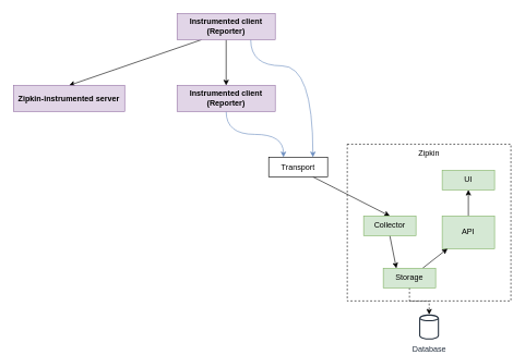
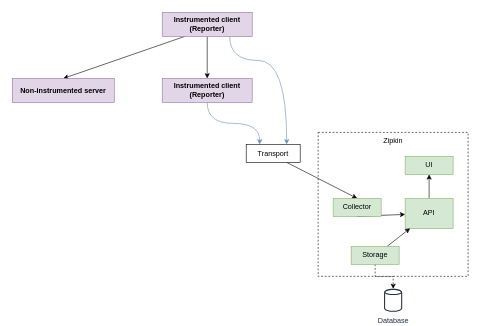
  <mxCell id="0" />
  <mxCell id="1" parent="0" />
  <mxCell id="2" style="rounded=0;orthogonalLoop=1;jettySize=auto;html=1;exitX=0.25;exitY=1;exitDx=0;exitDy=0;entryX=0.5;entryY=0;entryDx=0;entryDy=0;" edge="1" parent="1" source="5" target="8"><mxGeometry relative="1" as="geometry" /></mxCell>
  <mxCell id="3" style="edgeStyle=orthogonalEdgeStyle;rounded=0;orthogonalLoop=1;jettySize=auto;html=1;exitX=0.5;exitY=1;exitDx=0;exitDy=0;entryX=0.5;entryY=0;entryDx=0;entryDy=0;" edge="1" parent="1" source="5" target="7"><mxGeometry relative="1" as="geometry" /></mxCell>
  <mxCell id="4" style="edgeStyle=orthogonalEdgeStyle;rounded=0;orthogonalLoop=1;jettySize=auto;html=1;exitX=0.75;exitY=1;exitDx=0;exitDy=0;entryX=0.75;entryY=0;entryDx=0;entryDy=0;curved=1;fillColor=#dae8fc;strokeColor=#6c8ebf;" edge="1" parent="1" source="5" target="10"><mxGeometry relative="1" as="geometry"><Array as="points"><mxPoint x="383" y="100" /><mxPoint x="478" y="100" /></Array></mxGeometry></mxCell>
  <mxCell id="5" value="Instrumented client&lt;div&gt;(Reporter)&lt;/div&gt;" style="rounded=0;whiteSpace=wrap;html=1;fontStyle=1;fillColor=#e1d5e7;strokeColor=#9673a6;" vertex="1" parent="1"><mxGeometry x="270" y="20" width="150" height="40" as="geometry" /></mxCell>
  <mxCell id="6" style="edgeStyle=orthogonalEdgeStyle;rounded=0;orthogonalLoop=1;jettySize=auto;html=1;exitX=0.5;exitY=1;exitDx=0;exitDy=0;entryX=0.25;entryY=0;entryDx=0;entryDy=0;curved=1;fillColor=#dae8fc;strokeColor=#6c8ebf;" edge="1" parent="1" source="7" target="10"><mxGeometry relative="1" as="geometry" /></mxCell>
  <mxCell id="7" value="Instrumented client&lt;div&gt;(Reporter)&lt;/div&gt;" style="rounded=0;whiteSpace=wrap;html=1;fontStyle=1;fillColor=#e1d5e7;strokeColor=#9673a6;" vertex="1" parent="1"><mxGeometry x="270" y="130" width="150" height="40" as="geometry" /></mxCell>
- <mxCell id="8" value="Zipkin-instrumented server" style="rounded=0;whiteSpace=wrap;html=1;fontStyle=1;fillColor=#e1d5e7;strokeColor=#9673a6;" vertex="1" parent="1"><mxGeometry x="20" y="130" width="170" height="40" as="geometry" /></mxCell>
+ <mxCell id="8" value="Non-instrumented server" style="rounded=0;whiteSpace=wrap;html=1;fontStyle=1;fillColor=#e1d5e7;strokeColor=#9673a6;" vertex="1" parent="1"><mxGeometry x="20" y="130" width="170" height="40" as="geometry" /></mxCell>
  <mxCell id="9" style="rounded=0;orthogonalLoop=1;jettySize=auto;html=1;exitX=0.75;exitY=1;exitDx=0;exitDy=0;entryX=0.5;entryY=0;entryDx=0;entryDy=0;" edge="1" parent="1" source="10" target="13"><mxGeometry relative="1" as="geometry" /></mxCell>
  <mxCell id="10" value="Transport" style="rounded=0;whiteSpace=wrap;html=1;" vertex="1" parent="1"><mxGeometry x="410" y="240" width="90" height="30" as="geometry" /></mxCell>
  <mxCell id="11" value="Zipkin" style="rounded=0;whiteSpace=wrap;html=1;verticalAlign=top;fillColor=none;dashed=1;" vertex="1" parent="1"><mxGeometry x="530" y="220" width="250" height="240" as="geometry" /></mxCell>
- <mxCell id="12" style="rounded=0;orthogonalLoop=1;jettySize=auto;html=1;exitX=0.5;exitY=1;exitDx=0;exitDy=0;entryX=0.25;entryY=0;entryDx=0;entryDy=0;" edge="1" parent="1" source="13" target="19"><mxGeometry relative="1" as="geometry" /></mxCell>
+ <mxCell id="12" style="rounded=0;orthogonalLoop=1;jettySize=auto;html=1;exitX=0.5;exitY=1;exitDx=0;exitDy=0;" edge="1" parent="1" source="13" target="15"><mxGeometry relative="1" as="geometry" /></mxCell>
  <mxCell id="13" value="Collector" style="rounded=0;whiteSpace=wrap;html=1;fillColor=#d5e8d4;strokeColor=#82b366;" vertex="1" parent="1"><mxGeometry x="555" y="330" width="80" height="30" as="geometry" /></mxCell>
  <mxCell id="14" style="rounded=0;orthogonalLoop=1;jettySize=auto;html=1;exitX=0.5;exitY=0;exitDx=0;exitDy=0;entryX=0.5;entryY=1;entryDx=0;entryDy=0;" edge="1" parent="1" source="15" target="16"><mxGeometry relative="1" as="geometry" /></mxCell>
  <mxCell id="15" value="API" style="rounded=0;whiteSpace=wrap;html=1;fillColor=#d5e8d4;strokeColor=#82b366;" vertex="1" parent="1"><mxGeometry x="675" y="330" width="80" height="50" as="geometry" /></mxCell>
  <mxCell id="16" value="UI" style="rounded=0;whiteSpace=wrap;html=1;fillColor=#d5e8d4;strokeColor=#82b366;" vertex="1" parent="1"><mxGeometry x="675" y="260" width="80" height="30" as="geometry" /></mxCell>
  <mxCell id="17" style="edgeStyle=orthogonalEdgeStyle;rounded=0;orthogonalLoop=1;jettySize=auto;html=1;dashed=1;" edge="1" parent="1" source="19" target="20"><mxGeometry relative="1" as="geometry" /></mxCell>
  <mxCell id="18" style="rounded=0;orthogonalLoop=1;jettySize=auto;html=1;exitX=0.75;exitY=0;exitDx=0;exitDy=0;" edge="1" parent="1" source="19" target="15"><mxGeometry relative="1" as="geometry" /></mxCell>
  <mxCell id="19" value="Storage" style="rounded=0;whiteSpace=wrap;html=1;fillColor=#d5e8d4;strokeColor=#82b366;" vertex="1" parent="1"><mxGeometry x="585" y="410" width="80" height="30" as="geometry" /></mxCell>
  <mxCell id="20" value="Database" style="sketch=0;outlineConnect=0;fontColor=#232F3E;gradientColor=none;fillColor=#232F3D;strokeColor=none;dashed=0;verticalLabelPosition=bottom;verticalAlign=top;align=center;html=1;fontSize=12;fontStyle=0;aspect=fixed;pointerEvents=1;shape=mxgraph.aws4.generic_database;" vertex="1" parent="1"><mxGeometry x="639.87" y="480" width="30.26" height="40" as="geometry" /></mxCell>
